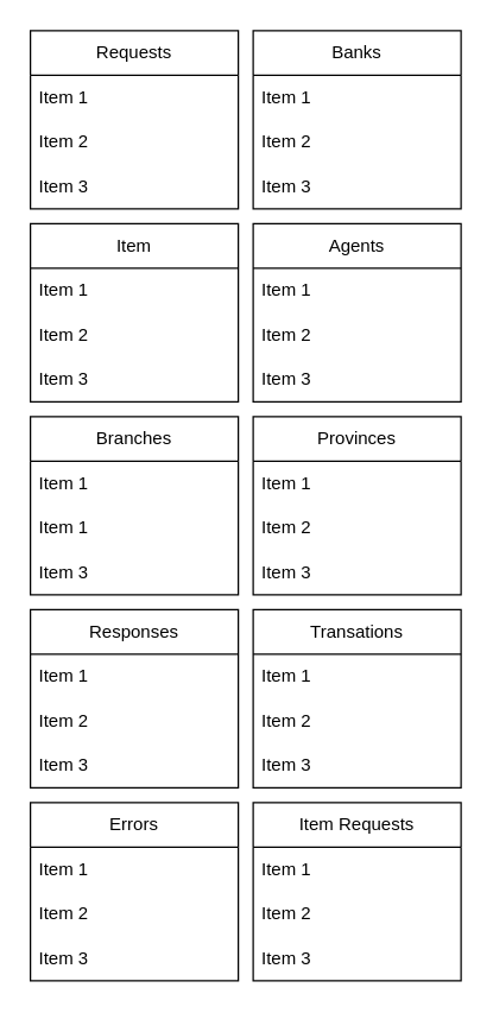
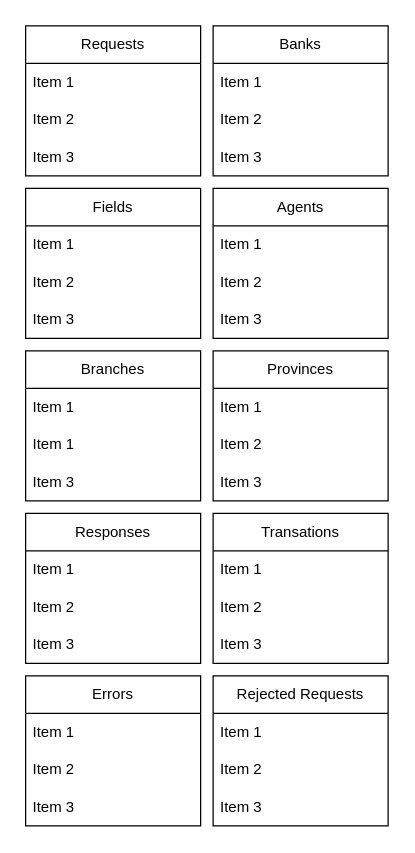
  <mxCell id="0" />
  <mxCell id="1" parent="0" />
  <mxCell id="2" value="Requests" style="swimlane;fontStyle=0;childLayout=stackLayout;horizontal=1;startSize=30;horizontalStack=0;resizeParent=1;resizeParentMax=0;resizeLast=0;collapsible=1;marginBottom=0;whiteSpace=wrap;html=1;" vertex="1" parent="1"><mxGeometry x="20" y="20" width="140" height="120" as="geometry" /></mxCell>
  <mxCell id="3" value="Item 1" style="text;strokeColor=none;fillColor=none;align=left;verticalAlign=middle;spacingLeft=4;spacingRight=4;overflow=hidden;points=[[0,0.5],[1,0.5]];portConstraint=eastwest;rotatable=0;whiteSpace=wrap;html=1;" vertex="1" parent="2"><mxGeometry y="30" width="140" height="30" as="geometry" /></mxCell>
  <mxCell id="4" value="Item 2" style="text;strokeColor=none;fillColor=none;align=left;verticalAlign=middle;spacingLeft=4;spacingRight=4;overflow=hidden;points=[[0,0.5],[1,0.5]];portConstraint=eastwest;rotatable=0;whiteSpace=wrap;html=1;" vertex="1" parent="2"><mxGeometry y="60" width="140" height="30" as="geometry" /></mxCell>
  <mxCell id="5" value="Item 3" style="text;strokeColor=none;fillColor=none;align=left;verticalAlign=middle;spacingLeft=4;spacingRight=4;overflow=hidden;points=[[0,0.5],[1,0.5]];portConstraint=eastwest;rotatable=0;whiteSpace=wrap;html=1;" vertex="1" parent="2"><mxGeometry y="90" width="140" height="30" as="geometry" /></mxCell>
  <mxCell id="6" value="Responses" style="swimlane;fontStyle=0;childLayout=stackLayout;horizontal=1;startSize=30;horizontalStack=0;resizeParent=1;resizeParentMax=0;resizeLast=0;collapsible=1;marginBottom=0;whiteSpace=wrap;html=1;" vertex="1" parent="1"><mxGeometry x="20" y="410" width="140" height="120" as="geometry" /></mxCell>
  <mxCell id="7" value="Item 1" style="text;strokeColor=none;fillColor=none;align=left;verticalAlign=middle;spacingLeft=4;spacingRight=4;overflow=hidden;points=[[0,0.5],[1,0.5]];portConstraint=eastwest;rotatable=0;whiteSpace=wrap;html=1;" vertex="1" parent="6"><mxGeometry y="30" width="140" height="30" as="geometry" /></mxCell>
  <mxCell id="8" value="Item 2" style="text;strokeColor=none;fillColor=none;align=left;verticalAlign=middle;spacingLeft=4;spacingRight=4;overflow=hidden;points=[[0,0.5],[1,0.5]];portConstraint=eastwest;rotatable=0;whiteSpace=wrap;html=1;" vertex="1" parent="6"><mxGeometry y="60" width="140" height="30" as="geometry" /></mxCell>
  <mxCell id="9" value="Item 3" style="text;strokeColor=none;fillColor=none;align=left;verticalAlign=middle;spacingLeft=4;spacingRight=4;overflow=hidden;points=[[0,0.5],[1,0.5]];portConstraint=eastwest;rotatable=0;whiteSpace=wrap;html=1;" vertex="1" parent="6"><mxGeometry y="90" width="140" height="30" as="geometry" /></mxCell>
- <mxCell id="10" value="Item" style="swimlane;fontStyle=0;childLayout=stackLayout;horizontal=1;startSize=30;horizontalStack=0;resizeParent=1;resizeParentMax=0;resizeLast=0;collapsible=1;marginBottom=0;whiteSpace=wrap;html=1;" vertex="1" parent="1"><mxGeometry x="20" y="150" width="140" height="120" as="geometry" /></mxCell>
+ <mxCell id="10" value="Fields" style="swimlane;fontStyle=0;childLayout=stackLayout;horizontal=1;startSize=30;horizontalStack=0;resizeParent=1;resizeParentMax=0;resizeLast=0;collapsible=1;marginBottom=0;whiteSpace=wrap;html=1;" vertex="1" parent="1"><mxGeometry x="20" y="150" width="140" height="120" as="geometry" /></mxCell>
  <mxCell id="11" value="Item 1" style="text;strokeColor=none;fillColor=none;align=left;verticalAlign=middle;spacingLeft=4;spacingRight=4;overflow=hidden;points=[[0,0.5],[1,0.5]];portConstraint=eastwest;rotatable=0;whiteSpace=wrap;html=1;" vertex="1" parent="10"><mxGeometry y="30" width="140" height="30" as="geometry" /></mxCell>
  <mxCell id="12" value="Item 2" style="text;strokeColor=none;fillColor=none;align=left;verticalAlign=middle;spacingLeft=4;spacingRight=4;overflow=hidden;points=[[0,0.5],[1,0.5]];portConstraint=eastwest;rotatable=0;whiteSpace=wrap;html=1;" vertex="1" parent="10"><mxGeometry y="60" width="140" height="30" as="geometry" /></mxCell>
  <mxCell id="13" value="Item 3" style="text;strokeColor=none;fillColor=none;align=left;verticalAlign=middle;spacingLeft=4;spacingRight=4;overflow=hidden;points=[[0,0.5],[1,0.5]];portConstraint=eastwest;rotatable=0;whiteSpace=wrap;html=1;" vertex="1" parent="10"><mxGeometry y="90" width="140" height="30" as="geometry" /></mxCell>
  <mxCell id="14" value="Banks" style="swimlane;fontStyle=0;childLayout=stackLayout;horizontal=1;startSize=30;horizontalStack=0;resizeParent=1;resizeParentMax=0;resizeLast=0;collapsible=1;marginBottom=0;whiteSpace=wrap;html=1;" vertex="1" parent="1"><mxGeometry x="170" y="20" width="140" height="120" as="geometry" /></mxCell>
  <mxCell id="15" value="Item 1" style="text;strokeColor=none;fillColor=none;align=left;verticalAlign=middle;spacingLeft=4;spacingRight=4;overflow=hidden;points=[[0,0.5],[1,0.5]];portConstraint=eastwest;rotatable=0;whiteSpace=wrap;html=1;" vertex="1" parent="14"><mxGeometry y="30" width="140" height="30" as="geometry" /></mxCell>
  <mxCell id="16" value="Item 2" style="text;strokeColor=none;fillColor=none;align=left;verticalAlign=middle;spacingLeft=4;spacingRight=4;overflow=hidden;points=[[0,0.5],[1,0.5]];portConstraint=eastwest;rotatable=0;whiteSpace=wrap;html=1;" vertex="1" parent="14"><mxGeometry y="60" width="140" height="30" as="geometry" /></mxCell>
  <mxCell id="17" value="Item 3" style="text;strokeColor=none;fillColor=none;align=left;verticalAlign=middle;spacingLeft=4;spacingRight=4;overflow=hidden;points=[[0,0.5],[1,0.5]];portConstraint=eastwest;rotatable=0;whiteSpace=wrap;html=1;" vertex="1" parent="14"><mxGeometry y="90" width="140" height="30" as="geometry" /></mxCell>
  <mxCell id="18" value="Agents" style="swimlane;fontStyle=0;childLayout=stackLayout;horizontal=1;startSize=30;horizontalStack=0;resizeParent=1;resizeParentMax=0;resizeLast=0;collapsible=1;marginBottom=0;whiteSpace=wrap;html=1;" vertex="1" parent="1"><mxGeometry x="170" y="150" width="140" height="120" as="geometry" /></mxCell>
  <mxCell id="19" value="Item 1" style="text;strokeColor=none;fillColor=none;align=left;verticalAlign=middle;spacingLeft=4;spacingRight=4;overflow=hidden;points=[[0,0.5],[1,0.5]];portConstraint=eastwest;rotatable=0;whiteSpace=wrap;html=1;" vertex="1" parent="18"><mxGeometry y="30" width="140" height="30" as="geometry" /></mxCell>
  <mxCell id="20" value="Item 2" style="text;strokeColor=none;fillColor=none;align=left;verticalAlign=middle;spacingLeft=4;spacingRight=4;overflow=hidden;points=[[0,0.5],[1,0.5]];portConstraint=eastwest;rotatable=0;whiteSpace=wrap;html=1;" vertex="1" parent="18"><mxGeometry y="60" width="140" height="30" as="geometry" /></mxCell>
  <mxCell id="21" value="Item 3" style="text;strokeColor=none;fillColor=none;align=left;verticalAlign=middle;spacingLeft=4;spacingRight=4;overflow=hidden;points=[[0,0.5],[1,0.5]];portConstraint=eastwest;rotatable=0;whiteSpace=wrap;html=1;" vertex="1" parent="18"><mxGeometry y="90" width="140" height="30" as="geometry" /></mxCell>
  <mxCell id="22" value="Branches" style="swimlane;fontStyle=0;childLayout=stackLayout;horizontal=1;startSize=30;horizontalStack=0;resizeParent=1;resizeParentMax=0;resizeLast=0;collapsible=1;marginBottom=0;whiteSpace=wrap;html=1;" vertex="1" parent="1"><mxGeometry x="20" y="280" width="140" height="120" as="geometry" /></mxCell>
  <mxCell id="23" value="Item 1" style="text;strokeColor=none;fillColor=none;align=left;verticalAlign=middle;spacingLeft=4;spacingRight=4;overflow=hidden;points=[[0,0.5],[1,0.5]];portConstraint=eastwest;rotatable=0;whiteSpace=wrap;html=1;" vertex="1" parent="22"><mxGeometry y="30" width="140" height="30" as="geometry" /></mxCell>
  <mxCell id="24" value="Item 1" style="text;strokeColor=none;fillColor=none;align=left;verticalAlign=middle;spacingLeft=4;spacingRight=4;overflow=hidden;points=[[0,0.5],[1,0.5]];portConstraint=eastwest;rotatable=0;whiteSpace=wrap;html=1;" vertex="1" parent="22"><mxGeometry y="60" width="140" height="30" as="geometry" /></mxCell>
  <mxCell id="25" value="Item 3" style="text;strokeColor=none;fillColor=none;align=left;verticalAlign=middle;spacingLeft=4;spacingRight=4;overflow=hidden;points=[[0,0.5],[1,0.5]];portConstraint=eastwest;rotatable=0;whiteSpace=wrap;html=1;" vertex="1" parent="22"><mxGeometry y="90" width="140" height="30" as="geometry" /></mxCell>
  <mxCell id="26" value="Provinces" style="swimlane;fontStyle=0;childLayout=stackLayout;horizontal=1;startSize=30;horizontalStack=0;resizeParent=1;resizeParentMax=0;resizeLast=0;collapsible=1;marginBottom=0;whiteSpace=wrap;html=1;" vertex="1" parent="1"><mxGeometry x="170" y="280" width="140" height="120" as="geometry" /></mxCell>
  <mxCell id="27" value="Item 1" style="text;strokeColor=none;fillColor=none;align=left;verticalAlign=middle;spacingLeft=4;spacingRight=4;overflow=hidden;points=[[0,0.5],[1,0.5]];portConstraint=eastwest;rotatable=0;whiteSpace=wrap;html=1;" vertex="1" parent="26"><mxGeometry y="30" width="140" height="30" as="geometry" /></mxCell>
  <mxCell id="28" value="Item 2" style="text;strokeColor=none;fillColor=none;align=left;verticalAlign=middle;spacingLeft=4;spacingRight=4;overflow=hidden;points=[[0,0.5],[1,0.5]];portConstraint=eastwest;rotatable=0;whiteSpace=wrap;html=1;" vertex="1" parent="26"><mxGeometry y="60" width="140" height="30" as="geometry" /></mxCell>
  <mxCell id="29" value="Item 3" style="text;strokeColor=none;fillColor=none;align=left;verticalAlign=middle;spacingLeft=4;spacingRight=4;overflow=hidden;points=[[0,0.5],[1,0.5]];portConstraint=eastwest;rotatable=0;whiteSpace=wrap;html=1;" vertex="1" parent="26"><mxGeometry y="90" width="140" height="30" as="geometry" /></mxCell>
  <mxCell id="30" value="Transations" style="swimlane;fontStyle=0;childLayout=stackLayout;horizontal=1;startSize=30;horizontalStack=0;resizeParent=1;resizeParentMax=0;resizeLast=0;collapsible=1;marginBottom=0;whiteSpace=wrap;html=1;" vertex="1" parent="1"><mxGeometry x="170" y="410" width="140" height="120" as="geometry" /></mxCell>
  <mxCell id="31" value="Item 1" style="text;strokeColor=none;fillColor=none;align=left;verticalAlign=middle;spacingLeft=4;spacingRight=4;overflow=hidden;points=[[0,0.5],[1,0.5]];portConstraint=eastwest;rotatable=0;whiteSpace=wrap;html=1;" vertex="1" parent="30"><mxGeometry y="30" width="140" height="30" as="geometry" /></mxCell>
  <mxCell id="32" value="Item 2" style="text;strokeColor=none;fillColor=none;align=left;verticalAlign=middle;spacingLeft=4;spacingRight=4;overflow=hidden;points=[[0,0.5],[1,0.5]];portConstraint=eastwest;rotatable=0;whiteSpace=wrap;html=1;" vertex="1" parent="30"><mxGeometry y="60" width="140" height="30" as="geometry" /></mxCell>
  <mxCell id="33" value="Item 3" style="text;strokeColor=none;fillColor=none;align=left;verticalAlign=middle;spacingLeft=4;spacingRight=4;overflow=hidden;points=[[0,0.5],[1,0.5]];portConstraint=eastwest;rotatable=0;whiteSpace=wrap;html=1;" vertex="1" parent="30"><mxGeometry y="90" width="140" height="30" as="geometry" /></mxCell>
  <mxCell id="34" value="Errors" style="swimlane;fontStyle=0;childLayout=stackLayout;horizontal=1;startSize=30;horizontalStack=0;resizeParent=1;resizeParentMax=0;resizeLast=0;collapsible=1;marginBottom=0;whiteSpace=wrap;html=1;" vertex="1" parent="1"><mxGeometry x="20" y="540" width="140" height="120" as="geometry" /></mxCell>
  <mxCell id="35" value="Item 1" style="text;strokeColor=none;fillColor=none;align=left;verticalAlign=middle;spacingLeft=4;spacingRight=4;overflow=hidden;points=[[0,0.5],[1,0.5]];portConstraint=eastwest;rotatable=0;whiteSpace=wrap;html=1;" vertex="1" parent="34"><mxGeometry y="30" width="140" height="30" as="geometry" /></mxCell>
  <mxCell id="36" value="Item 2" style="text;strokeColor=none;fillColor=none;align=left;verticalAlign=middle;spacingLeft=4;spacingRight=4;overflow=hidden;points=[[0,0.5],[1,0.5]];portConstraint=eastwest;rotatable=0;whiteSpace=wrap;html=1;" vertex="1" parent="34"><mxGeometry y="60" width="140" height="30" as="geometry" /></mxCell>
  <mxCell id="37" value="Item 3" style="text;strokeColor=none;fillColor=none;align=left;verticalAlign=middle;spacingLeft=4;spacingRight=4;overflow=hidden;points=[[0,0.5],[1,0.5]];portConstraint=eastwest;rotatable=0;whiteSpace=wrap;html=1;" vertex="1" parent="34"><mxGeometry y="90" width="140" height="30" as="geometry" /></mxCell>
- <mxCell id="38" value="Item Requests" style="swimlane;fontStyle=0;childLayout=stackLayout;horizontal=1;startSize=30;horizontalStack=0;resizeParent=1;resizeParentMax=0;resizeLast=0;collapsible=1;marginBottom=0;whiteSpace=wrap;html=1;" vertex="1" parent="1"><mxGeometry x="170" y="540" width="140" height="120" as="geometry" /></mxCell>
+ <mxCell id="38" value="Rejected Requests" style="swimlane;fontStyle=0;childLayout=stackLayout;horizontal=1;startSize=30;horizontalStack=0;resizeParent=1;resizeParentMax=0;resizeLast=0;collapsible=1;marginBottom=0;whiteSpace=wrap;html=1;" vertex="1" parent="1"><mxGeometry x="170" y="540" width="140" height="120" as="geometry" /></mxCell>
  <mxCell id="39" value="Item 1" style="text;strokeColor=none;fillColor=none;align=left;verticalAlign=middle;spacingLeft=4;spacingRight=4;overflow=hidden;points=[[0,0.5],[1,0.5]];portConstraint=eastwest;rotatable=0;whiteSpace=wrap;html=1;" vertex="1" parent="38"><mxGeometry y="30" width="140" height="30" as="geometry" /></mxCell>
  <mxCell id="40" value="Item 2" style="text;strokeColor=none;fillColor=none;align=left;verticalAlign=middle;spacingLeft=4;spacingRight=4;overflow=hidden;points=[[0,0.5],[1,0.5]];portConstraint=eastwest;rotatable=0;whiteSpace=wrap;html=1;" vertex="1" parent="38"><mxGeometry y="60" width="140" height="30" as="geometry" /></mxCell>
  <mxCell id="41" value="Item 3" style="text;strokeColor=none;fillColor=none;align=left;verticalAlign=middle;spacingLeft=4;spacingRight=4;overflow=hidden;points=[[0,0.5],[1,0.5]];portConstraint=eastwest;rotatable=0;whiteSpace=wrap;html=1;" vertex="1" parent="38"><mxGeometry y="90" width="140" height="30" as="geometry" /></mxCell>
